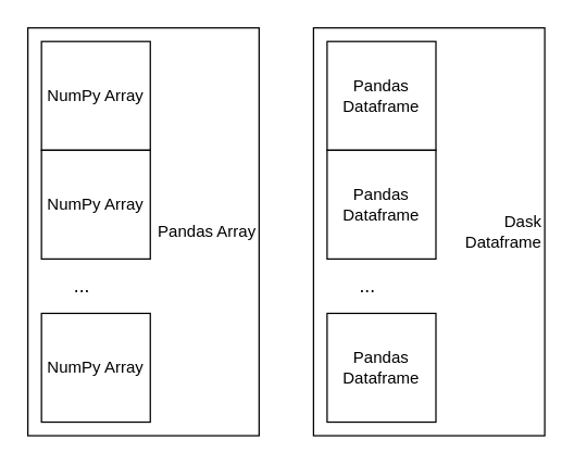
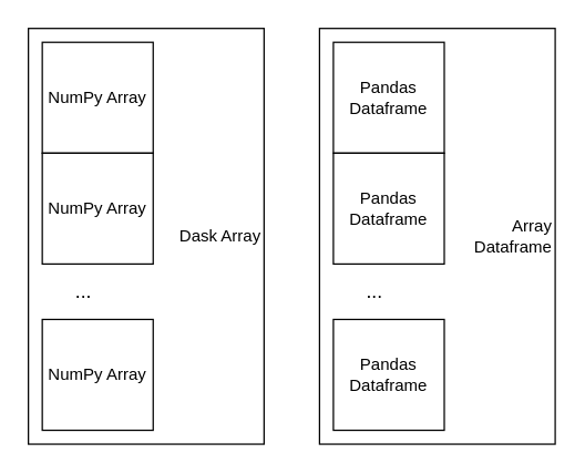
  <mxCell id="0" />
  <mxCell id="1" parent="0" />
- <mxCell id="2" value="&lt;div align=&quot;right&quot;&gt;Pandas Array&lt;/div&gt;" style="rounded=0;whiteSpace=wrap;html=1;align=right;" vertex="1" parent="1"><mxGeometry x="20" y="20" width="170" height="300" as="geometry" /></mxCell>
+ <mxCell id="2" value="&lt;div align=&quot;right&quot;&gt;Dask Array&lt;/div&gt;" style="rounded=0;whiteSpace=wrap;html=1;align=right;" vertex="1" parent="1"><mxGeometry x="20" y="20" width="170" height="300" as="geometry" /></mxCell>
  <mxCell id="3" value="NumPy Array" style="whiteSpace=wrap;html=1;aspect=fixed;" vertex="1" parent="1"><mxGeometry x="30" y="30" width="80" height="80" as="geometry" /></mxCell>
  <mxCell id="4" value="NumPy Array" style="whiteSpace=wrap;html=1;aspect=fixed;" vertex="1" parent="1"><mxGeometry x="30" y="110" width="80" height="80" as="geometry" /></mxCell>
  <mxCell id="5" value="NumPy Array" style="whiteSpace=wrap;html=1;aspect=fixed;" vertex="1" parent="1"><mxGeometry x="30" y="230" width="80" height="80" as="geometry" /></mxCell>
  <mxCell id="6" value="&lt;font style=&quot;font-size: 14px&quot;&gt;...&lt;/font&gt;" style="text;html=1;strokeColor=none;fillColor=none;align=center;verticalAlign=middle;whiteSpace=wrap;rounded=0;" vertex="1" parent="1"><mxGeometry x="30" y="200" width="60" height="20" as="geometry" /></mxCell>
- <mxCell id="7" value="&lt;div align=&quot;right&quot;&gt;Dask&lt;/div&gt;&lt;div align=&quot;right&quot;&gt;Dataframe&lt;/div&gt;" style="rounded=0;whiteSpace=wrap;html=1;align=right;" vertex="1" parent="1"><mxGeometry x="230" y="20" width="170" height="300" as="geometry" /></mxCell>
+ <mxCell id="7" value="&lt;div align=&quot;right&quot;&gt;Array&lt;/div&gt;&lt;div align=&quot;right&quot;&gt;Dataframe&lt;/div&gt;" style="rounded=0;whiteSpace=wrap;html=1;align=right;" vertex="1" parent="1"><mxGeometry x="230" y="20" width="170" height="300" as="geometry" /></mxCell>
  <mxCell id="8" value="Pandas Dataframe" style="whiteSpace=wrap;html=1;aspect=fixed;" vertex="1" parent="1"><mxGeometry x="240" y="30" width="80" height="80" as="geometry" /></mxCell>
  <mxCell id="9" value="Pandas Dataframe" style="whiteSpace=wrap;html=1;aspect=fixed;" vertex="1" parent="1"><mxGeometry x="240" y="110" width="80" height="80" as="geometry" /></mxCell>
  <mxCell id="10" value="Pandas Dataframe" style="whiteSpace=wrap;html=1;aspect=fixed;" vertex="1" parent="1"><mxGeometry x="240" y="230" width="80" height="80" as="geometry" /></mxCell>
  <mxCell id="11" value="&lt;font style=&quot;font-size: 14px&quot;&gt;...&lt;/font&gt;" style="text;html=1;strokeColor=none;fillColor=none;align=center;verticalAlign=middle;whiteSpace=wrap;rounded=0;" vertex="1" parent="1"><mxGeometry x="240" y="200" width="60" height="20" as="geometry" /></mxCell>
